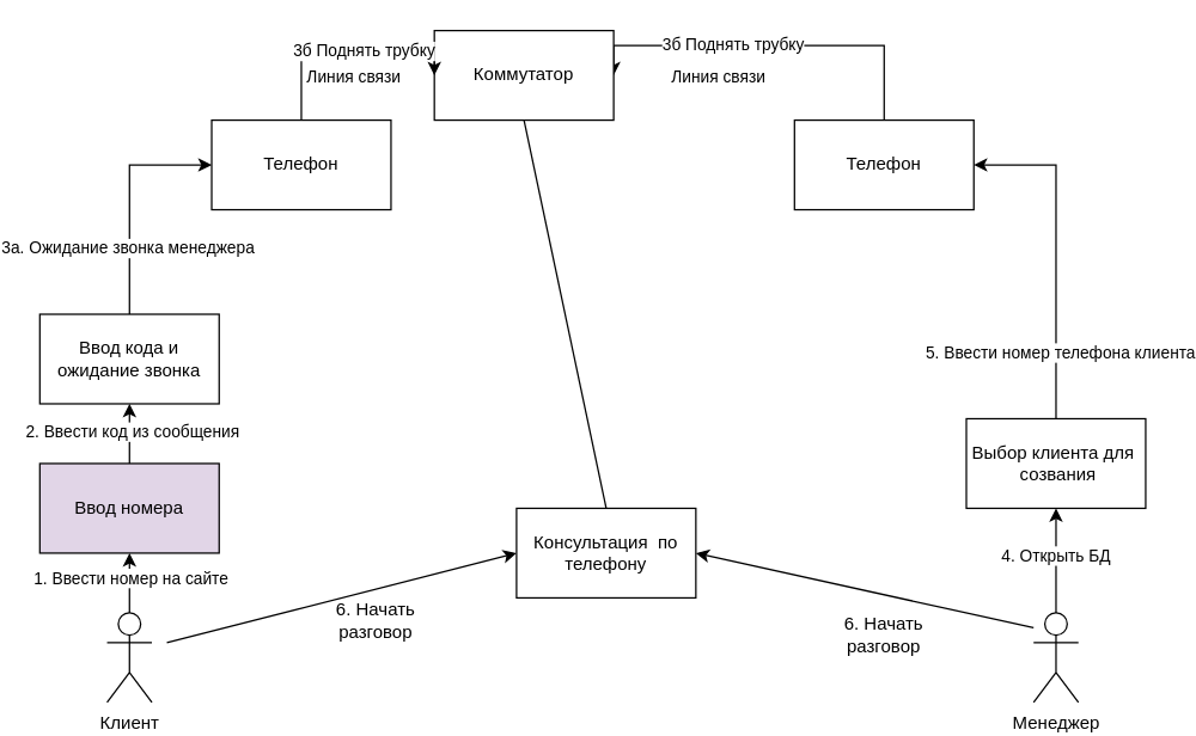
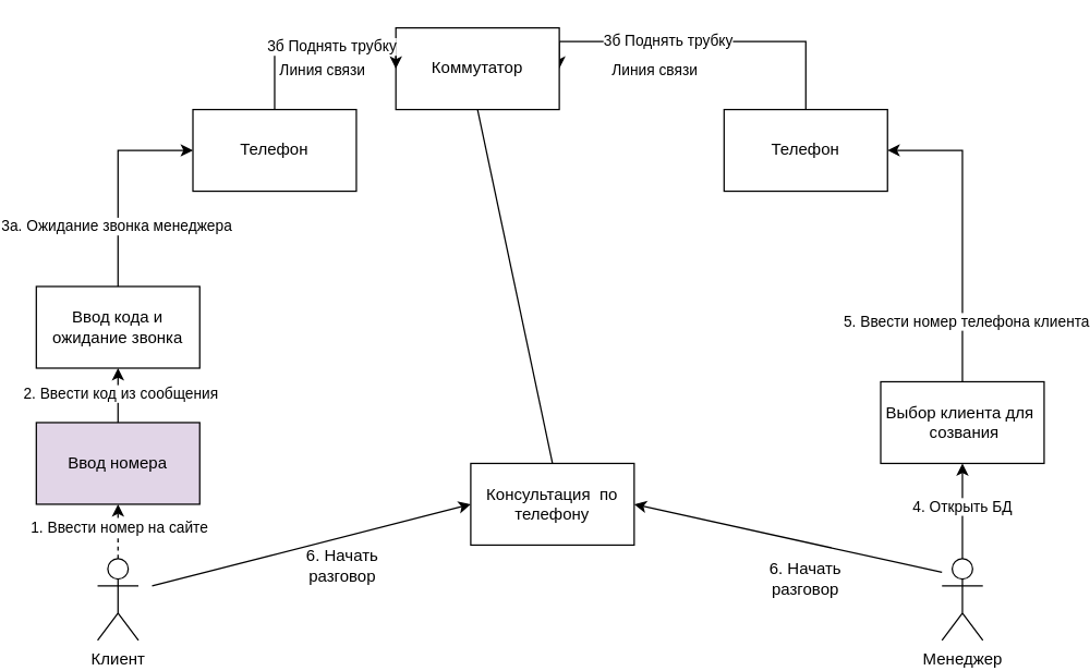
  <mxCell id="0" />
  <mxCell id="1" parent="0" />
- <mxCell id="2" value="" style="edgeStyle=orthogonalEdgeStyle;rounded=0;orthogonalLoop=1;jettySize=auto;html=1;" edge="1" parent="1" source="4" target="18"><mxGeometry relative="1" as="geometry" /></mxCell>
+ <mxCell id="2" value="" style="edgeStyle=orthogonalEdgeStyle;rounded=0;orthogonalLoop=1;jettySize=auto;html=1;dashed=1;" edge="1" parent="1" source="4" target="18"><mxGeometry relative="1" as="geometry" /></mxCell>
  <mxCell id="3" value="1. Ввести номер на сайте" style="edgeLabel;html=1;align=center;verticalAlign=middle;resizable=0;points=[];" vertex="1" connectable="0" parent="2"><mxGeometry x="0.2" relative="1" as="geometry"><mxPoint as="offset" /></mxGeometry></mxCell>
  <mxCell id="4" value="Клиент" style="shape=umlActor;verticalLabelPosition=bottom;verticalAlign=top;html=1;outlineConnect=0;" vertex="1" parent="1"><mxGeometry x="65" y="410" width="30" height="60" as="geometry" /></mxCell>
  <mxCell id="5" value="Менеджер" style="shape=umlActor;verticalLabelPosition=bottom;verticalAlign=top;html=1;outlineConnect=0;" vertex="1" parent="1"><mxGeometry x="685" y="410" width="30" height="60" as="geometry" /></mxCell>
  <mxCell id="6" value="Консультация&amp;nbsp; по телефону" style="rounded=0;whiteSpace=wrap;html=1;" vertex="1" parent="1"><mxGeometry x="339" y="340" width="120" height="60" as="geometry" /></mxCell>
  <mxCell id="7" style="edgeStyle=orthogonalEdgeStyle;rounded=0;orthogonalLoop=1;jettySize=auto;html=1;entryX=1;entryY=0.5;entryDx=0;entryDy=0;" edge="1" parent="1" source="11" target="15"><mxGeometry relative="1" as="geometry"><Array as="points"><mxPoint x="585" y="30" /></Array></mxGeometry></mxCell>
  <mxCell id="8" value="Линия связи" style="edgeLabel;html=1;align=center;verticalAlign=middle;resizable=0;points=[];" vertex="1" connectable="0" parent="7"><mxGeometry x="0.367" y="-3" relative="1" as="geometry"><mxPoint x="10" y="23" as="offset" /></mxGeometry></mxCell>
  <mxCell id="9" value="Text" style="edgeLabel;html=1;align=center;verticalAlign=middle;resizable=0;points=[];" vertex="1" connectable="0" parent="7"><mxGeometry x="0.361" y="-2" relative="1" as="geometry"><mxPoint as="offset" /></mxGeometry></mxCell>
  <mxCell id="10" value="3б Поднять трубку" style="edgeLabel;html=1;align=center;verticalAlign=middle;resizable=0;points=[];" vertex="1" connectable="0" parent="7"><mxGeometry x="0.212" y="-1" relative="1" as="geometry"><mxPoint as="offset" /></mxGeometry></mxCell>
  <mxCell id="11" value="Телефон" style="rounded=0;whiteSpace=wrap;html=1;" vertex="1" parent="1"><mxGeometry x="525" y="80" width="120" height="60" as="geometry" /></mxCell>
  <mxCell id="12" style="edgeStyle=orthogonalEdgeStyle;rounded=0;orthogonalLoop=1;jettySize=auto;html=1;entryX=0;entryY=0.5;entryDx=0;entryDy=0;" edge="1" parent="1" source="14" target="22"><mxGeometry relative="1" as="geometry" /></mxCell>
  <mxCell id="13" value="3а. Ожидание звонка менеджера" style="edgeLabel;html=1;align=center;verticalAlign=middle;resizable=0;points=[];" vertex="1" connectable="0" parent="12"><mxGeometry x="-0.421" y="2" relative="1" as="geometry"><mxPoint as="offset" /></mxGeometry></mxCell>
  <mxCell id="14" value="Ввод кода и ожидание звонка" style="rounded=0;whiteSpace=wrap;html=1;" vertex="1" parent="1"><mxGeometry x="20" y="210" width="120" height="60" as="geometry" /></mxCell>
  <mxCell id="15" value="Коммутатор" style="rounded=0;whiteSpace=wrap;html=1;" vertex="1" parent="1"><mxGeometry x="284" y="20" width="120" height="60" as="geometry" /></mxCell>
  <mxCell id="16" value="" style="edgeStyle=orthogonalEdgeStyle;rounded=0;orthogonalLoop=1;jettySize=auto;html=1;" edge="1" parent="1" source="18" target="14"><mxGeometry relative="1" as="geometry" /></mxCell>
  <mxCell id="17" value="2. Ввести код из сообщения" style="edgeLabel;html=1;align=center;verticalAlign=middle;resizable=0;points=[];" vertex="1" connectable="0" parent="16"><mxGeometry x="0.1" y="-1" relative="1" as="geometry"><mxPoint as="offset" /></mxGeometry></mxCell>
  <mxCell id="18" value="Ввод номера" style="rounded=0;whiteSpace=wrap;html=1;fillColor=#e1d5e7;" vertex="1" parent="1"><mxGeometry x="20" y="310" width="120" height="60" as="geometry" /></mxCell>
  <mxCell id="19" style="edgeStyle=orthogonalEdgeStyle;rounded=0;orthogonalLoop=1;jettySize=auto;html=1;entryX=0;entryY=0.5;entryDx=0;entryDy=0;" edge="1" parent="1" source="22" target="15"><mxGeometry relative="1" as="geometry"><Array as="points"><mxPoint x="195" y="30" /></Array></mxGeometry></mxCell>
  <mxCell id="20" value="Линия связи" style="edgeLabel;html=1;align=center;verticalAlign=middle;resizable=0;points=[];" vertex="1" connectable="0" parent="19"><mxGeometry x="-0.105" y="1" relative="1" as="geometry"><mxPoint x="13" y="21" as="offset" /></mxGeometry></mxCell>
  <mxCell id="21" value="3б Поднять трубку" style="edgeLabel;html=1;align=center;verticalAlign=middle;resizable=0;points=[];" vertex="1" connectable="0" parent="19"><mxGeometry x="0.15" y="-3" relative="1" as="geometry"><mxPoint as="offset" /></mxGeometry></mxCell>
  <mxCell id="22" value="Телефон" style="rounded=0;whiteSpace=wrap;html=1;" vertex="1" parent="1"><mxGeometry x="135" y="80" width="120" height="60" as="geometry" /></mxCell>
  <mxCell id="23" style="edgeStyle=orthogonalEdgeStyle;rounded=0;orthogonalLoop=1;jettySize=auto;html=1;entryX=1;entryY=0.5;entryDx=0;entryDy=0;" edge="1" parent="1" source="25" target="11"><mxGeometry relative="1" as="geometry" /></mxCell>
  <mxCell id="24" value="5. Ввести номер телефона клиента" style="edgeLabel;html=1;align=center;verticalAlign=middle;resizable=0;points=[];" vertex="1" connectable="0" parent="23"><mxGeometry x="-0.599" y="-2" relative="1" as="geometry"><mxPoint as="offset" /></mxGeometry></mxCell>
  <mxCell id="25" value="Выбор клиента для&amp;nbsp; &amp;nbsp;созвания" style="rounded=0;whiteSpace=wrap;html=1;" vertex="1" parent="1"><mxGeometry x="640" y="280" width="120" height="60" as="geometry" /></mxCell>
  <mxCell id="26" value="" style="endArrow=classic;html=1;rounded=0;entryX=1;entryY=0.5;entryDx=0;entryDy=0;" edge="1" parent="1" target="6"><mxGeometry width="50" height="50" relative="1" as="geometry"><mxPoint x="685" y="420" as="sourcePoint" /><mxPoint x="735" y="370" as="targetPoint" /></mxGeometry></mxCell>
  <mxCell id="27" value="" style="endArrow=classic;html=1;rounded=0;entryX=0;entryY=0.5;entryDx=0;entryDy=0;" edge="1" parent="1" target="6"><mxGeometry width="50" height="50" relative="1" as="geometry"><mxPoint x="105" y="430" as="sourcePoint" /><mxPoint x="155" y="380" as="targetPoint" /></mxGeometry></mxCell>
  <mxCell id="28" value="6. Начать разговор" style="text;html=1;align=center;verticalAlign=middle;whiteSpace=wrap;rounded=0;" vertex="1" parent="1"><mxGeometry x="215" y="400" width="60" height="30" as="geometry" /></mxCell>
  <mxCell id="29" value="" style="endArrow=classic;html=1;rounded=0;entryX=0.5;entryY=1;entryDx=0;entryDy=0;" edge="1" parent="1" source="5" target="25"><mxGeometry width="50" height="50" relative="1" as="geometry"><mxPoint x="695" y="410" as="sourcePoint" /><mxPoint x="745" y="360" as="targetPoint" /></mxGeometry></mxCell>
  <mxCell id="30" value="4. Открыть БД" style="edgeLabel;html=1;align=center;verticalAlign=middle;resizable=0;points=[];" vertex="1" connectable="0" parent="29"><mxGeometry x="0.102" y="1" relative="1" as="geometry"><mxPoint as="offset" /></mxGeometry></mxCell>
  <mxCell id="31" value="6. Начать разговор" style="text;html=1;align=center;verticalAlign=middle;whiteSpace=wrap;rounded=0;" vertex="1" parent="1"><mxGeometry x="555" y="410" width="60" height="30" as="geometry" /></mxCell>
  <mxCell id="32" value="" style="endArrow=none;html=1;rounded=0;exitX=0.5;exitY=0;exitDx=0;exitDy=0;entryX=0.5;entryY=1;entryDx=0;entryDy=0;" edge="1" parent="1" source="6" target="15"><mxGeometry width="50" height="50" relative="1" as="geometry"><mxPoint x="355" y="110" as="sourcePoint" /><mxPoint x="405" y="60" as="targetPoint" /></mxGeometry></mxCell>
